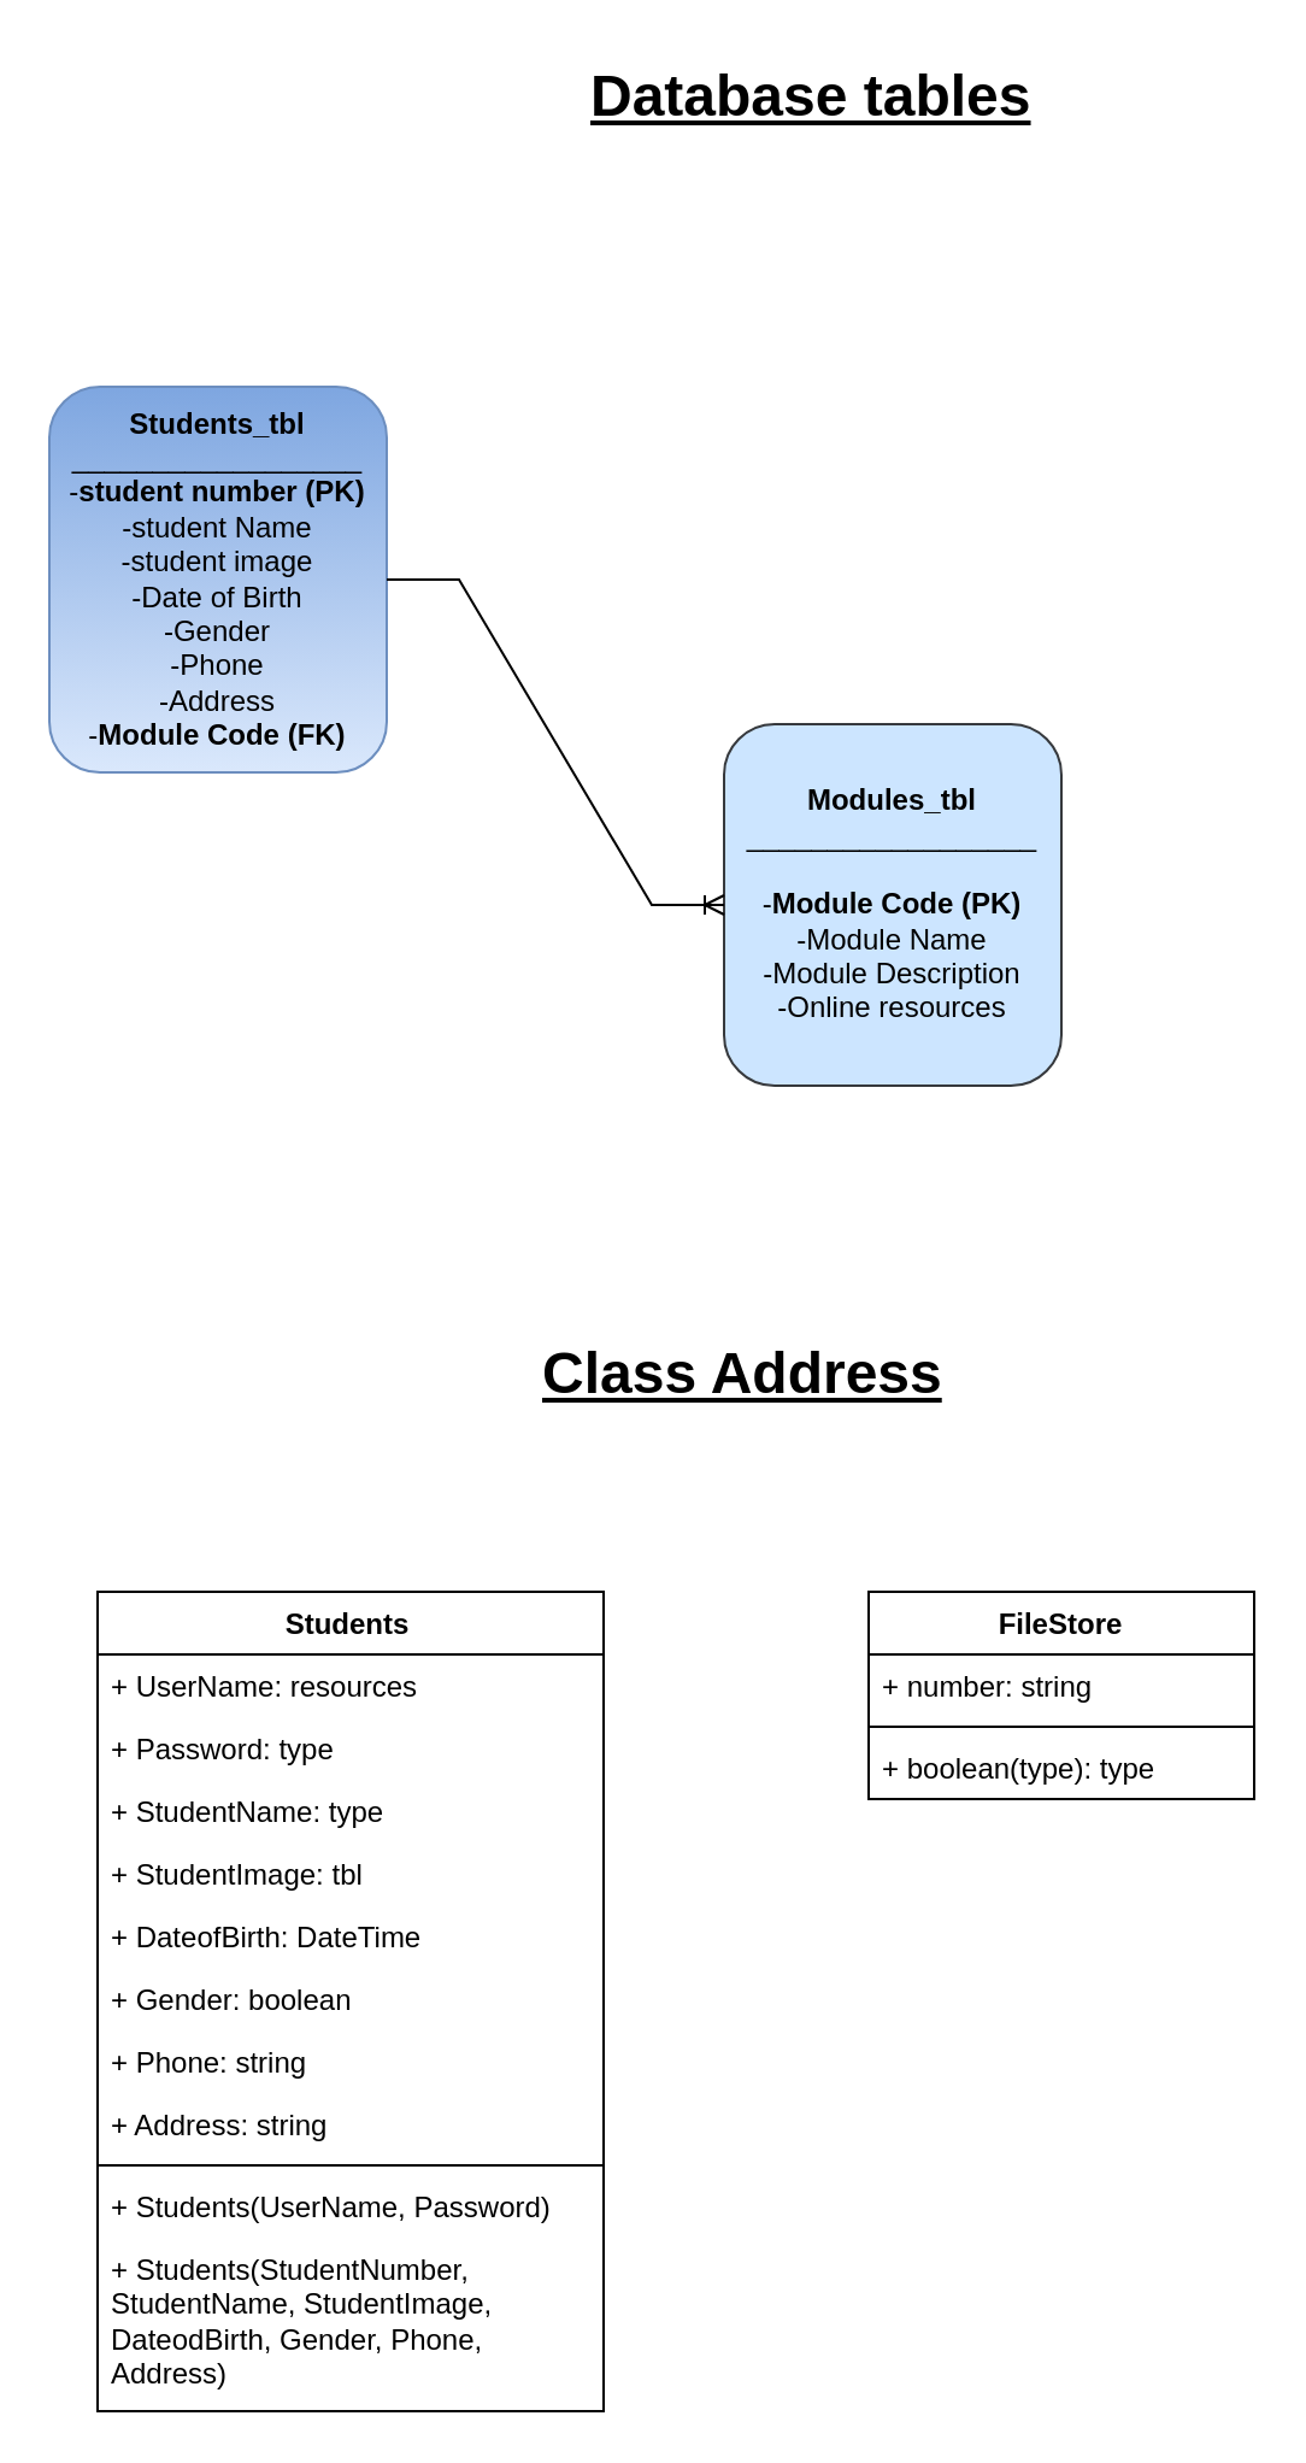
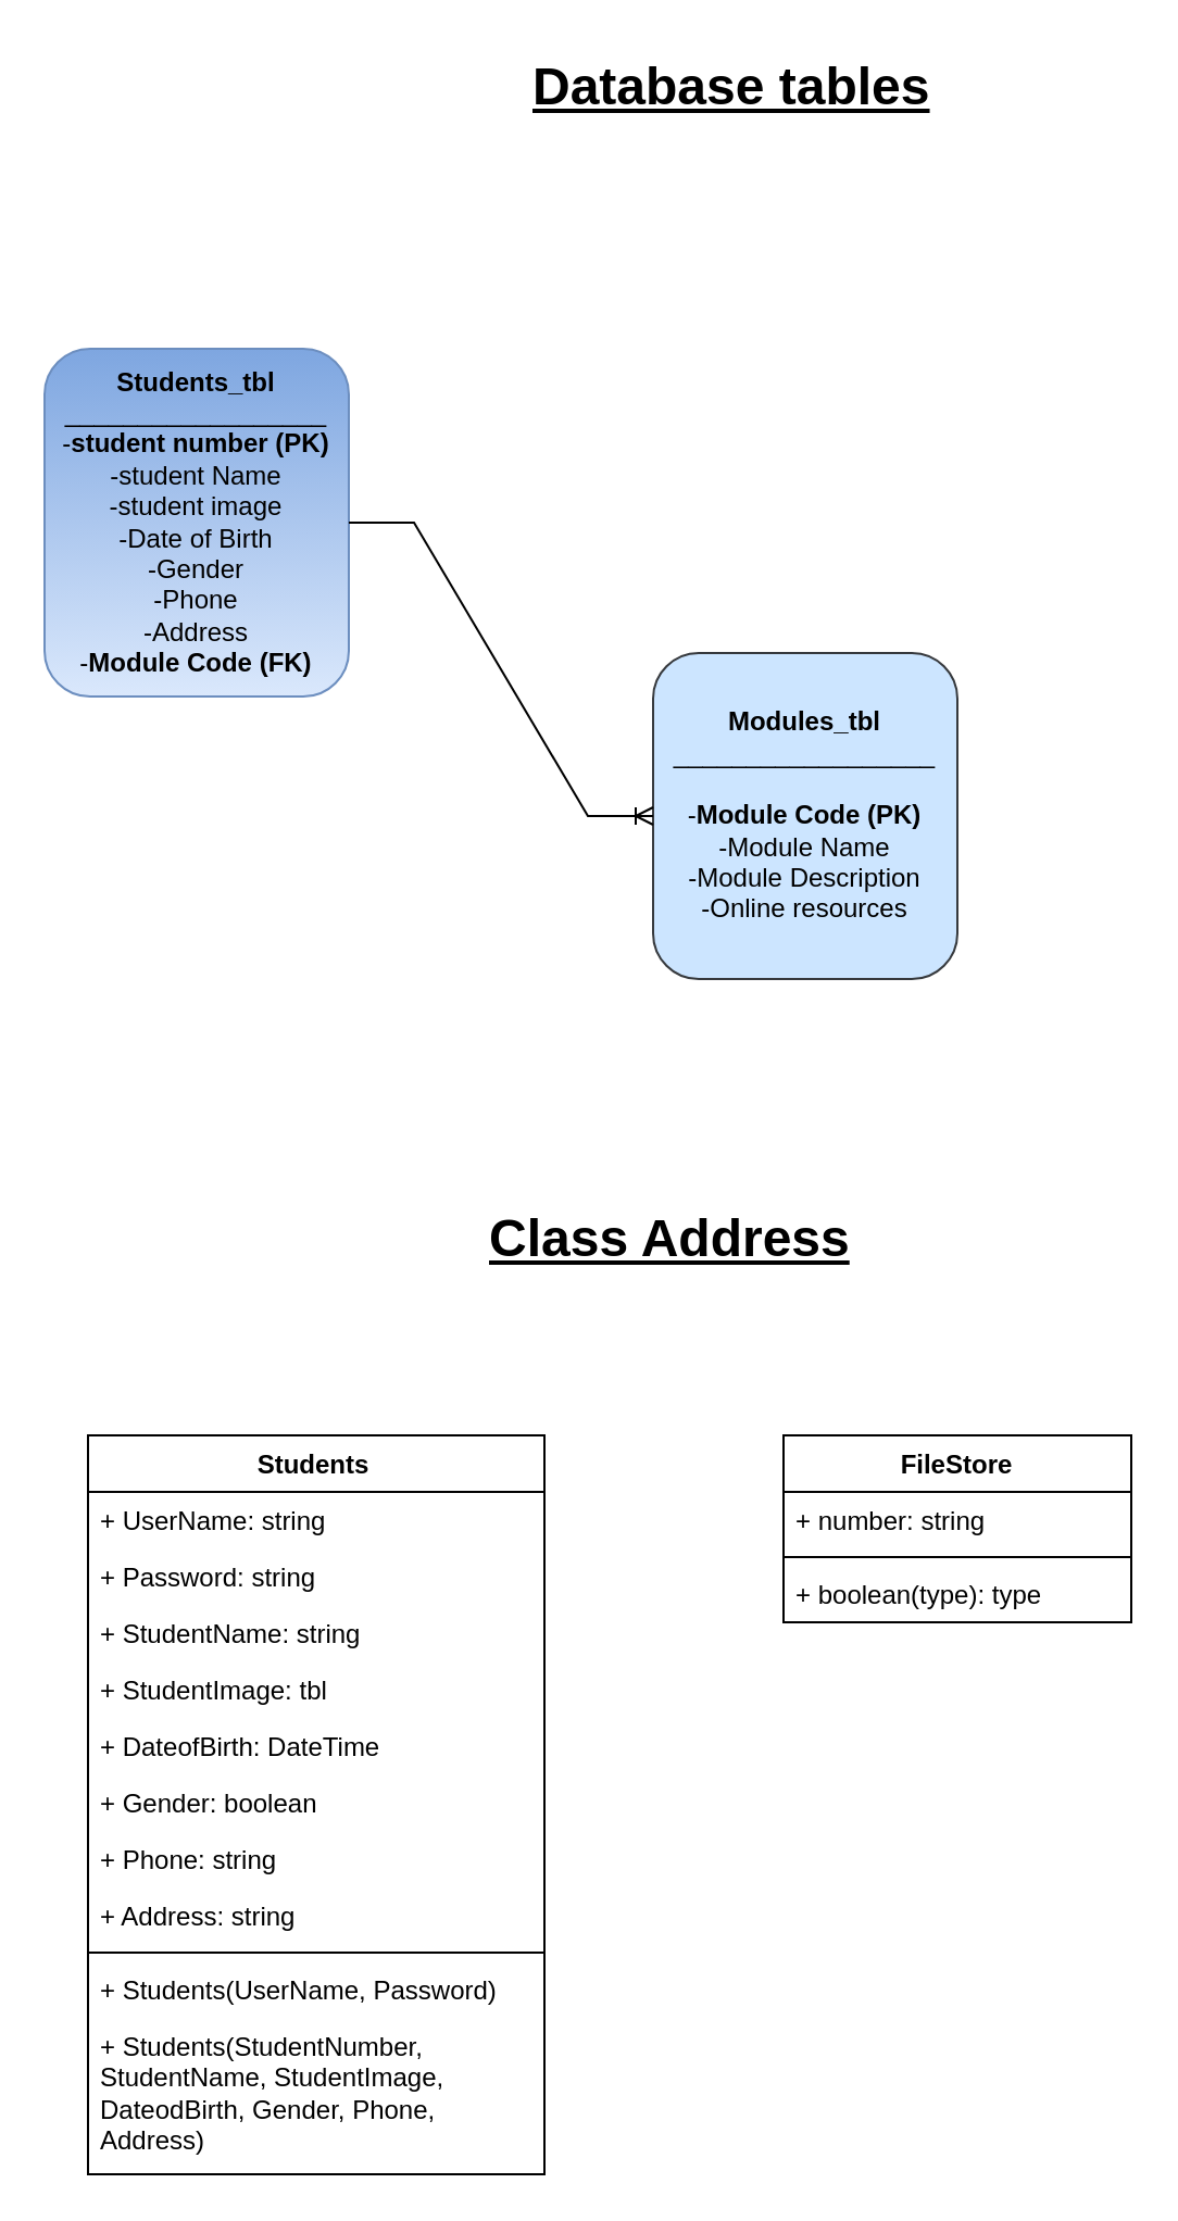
  <mxCell id="0" />
  <mxCell id="1" parent="0" />
  <mxCell id="2" value="&lt;h1&gt;&lt;u&gt;Database tables&lt;/u&gt;&lt;/h1&gt;" style="text;html=1;strokeColor=none;fillColor=none;spacing=5;spacingTop=-20;whiteSpace=wrap;overflow=hidden;rounded=0;" parent="1" vertex="1"><mxGeometry x="240" y="20" width="250" height="120" as="geometry" /></mxCell>
  <mxCell id="3" value="&lt;b&gt;Students_tbl&lt;/b&gt;&lt;br&gt;__________________&lt;br&gt;-&lt;b&gt;student number (PK)&lt;/b&gt;&lt;br&gt;-student Name&lt;br&gt;-student image&lt;br&gt;-Date of Birth&lt;br&gt;-Gender&lt;br&gt;-Phone&lt;br&gt;-Address&lt;br&gt;-&lt;b&gt;Module Code (FK)&lt;/b&gt;" style="rounded=1;whiteSpace=wrap;html=1;fillColor=#dae8fc;gradientColor=#7ea6e0;strokeColor=#6c8ebf;gradientDirection=north;" parent="1" vertex="1"><mxGeometry x="20" y="160" width="140" height="160" as="geometry" /></mxCell>
  <mxCell id="4" value="&lt;b&gt;Modules_tbl&lt;/b&gt;&lt;br&gt;__________________&lt;br&gt;&lt;br&gt;-&lt;b&gt;Module Code (PK)&lt;/b&gt;&lt;br&gt;-Module Name&lt;br&gt;-Module Description&lt;br&gt;-Online resources" style="rounded=1;whiteSpace=wrap;html=1;fillColor=#cce5ff;strokeColor=#36393d;" parent="1" vertex="1"><mxGeometry x="300" y="300" width="140" height="150" as="geometry" /></mxCell>
  <mxCell id="5" value="" style="edgeStyle=entityRelationEdgeStyle;fontSize=12;html=1;endArrow=ERoneToMany;rounded=0;entryX=0;entryY=0.5;entryDx=0;entryDy=0;exitX=1;exitY=0.5;exitDx=0;exitDy=0;" parent="1" source="3" target="4" edge="1"><mxGeometry width="100" height="100" relative="1" as="geometry"><mxPoint x="160" y="260" as="sourcePoint" /><mxPoint x="260" y="160" as="targetPoint" /></mxGeometry></mxCell>
  <mxCell id="6" value="&lt;h1&gt;&lt;u&gt;Class Address&lt;/u&gt;&lt;/h1&gt;" style="text;html=1;strokeColor=none;fillColor=none;spacing=5;spacingTop=-20;whiteSpace=wrap;overflow=hidden;rounded=0;" vertex="1" parent="1"><mxGeometry x="220" y="550" width="250" height="120" as="geometry" /></mxCell>
  <mxCell id="7" value="Students&lt;span style=&quot;white-space: pre;&quot;&gt;&#09;&lt;/span&gt;" style="swimlane;fontStyle=1;align=center;verticalAlign=top;childLayout=stackLayout;horizontal=1;startSize=26;horizontalStack=0;resizeParent=1;resizeParentMax=0;resizeLast=0;collapsible=1;marginBottom=0;whiteSpace=wrap;html=1;" vertex="1" parent="1"><mxGeometry x="40" y="660" width="210" height="340" as="geometry" /></mxCell>
- <mxCell id="8" value="+ UserName: resources" style="text;strokeColor=none;fillColor=none;align=left;verticalAlign=top;spacingLeft=4;spacingRight=4;overflow=hidden;rotatable=0;points=[[0,0.5],[1,0.5]];portConstraint=eastwest;whiteSpace=wrap;html=1;" vertex="1" parent="7"><mxGeometry y="26" width="210" height="26" as="geometry" /></mxCell>
- <mxCell id="9" value="+ Password: type" style="text;strokeColor=none;fillColor=none;align=left;verticalAlign=top;spacingLeft=4;spacingRight=4;overflow=hidden;rotatable=0;points=[[0,0.5],[1,0.5]];portConstraint=eastwest;whiteSpace=wrap;html=1;" vertex="1" parent="7"><mxGeometry y="52" width="210" height="26" as="geometry" /></mxCell>
- <mxCell id="10" value="+ StudentName: type" style="text;strokeColor=none;fillColor=none;align=left;verticalAlign=top;spacingLeft=4;spacingRight=4;overflow=hidden;rotatable=0;points=[[0,0.5],[1,0.5]];portConstraint=eastwest;whiteSpace=wrap;html=1;" vertex="1" parent="7"><mxGeometry y="78" width="210" height="26" as="geometry" /></mxCell>
+ <mxCell id="8" value="+ UserName: string" style="text;strokeColor=none;fillColor=none;align=left;verticalAlign=top;spacingLeft=4;spacingRight=4;overflow=hidden;rotatable=0;points=[[0,0.5],[1,0.5]];portConstraint=eastwest;whiteSpace=wrap;html=1;" vertex="1" parent="7"><mxGeometry y="26" width="210" height="26" as="geometry" /></mxCell>
+ <mxCell id="9" value="+ Password: string" style="text;strokeColor=none;fillColor=none;align=left;verticalAlign=top;spacingLeft=4;spacingRight=4;overflow=hidden;rotatable=0;points=[[0,0.5],[1,0.5]];portConstraint=eastwest;whiteSpace=wrap;html=1;" vertex="1" parent="7"><mxGeometry y="52" width="210" height="26" as="geometry" /></mxCell>
+ <mxCell id="10" value="+ StudentName: string" style="text;strokeColor=none;fillColor=none;align=left;verticalAlign=top;spacingLeft=4;spacingRight=4;overflow=hidden;rotatable=0;points=[[0,0.5],[1,0.5]];portConstraint=eastwest;whiteSpace=wrap;html=1;" vertex="1" parent="7"><mxGeometry y="78" width="210" height="26" as="geometry" /></mxCell>
  <mxCell id="11" value="+ StudentImage: tbl" style="text;strokeColor=none;fillColor=none;align=left;verticalAlign=top;spacingLeft=4;spacingRight=4;overflow=hidden;rotatable=0;points=[[0,0.5],[1,0.5]];portConstraint=eastwest;whiteSpace=wrap;html=1;" vertex="1" parent="7"><mxGeometry y="104" width="210" height="26" as="geometry" /></mxCell>
  <mxCell id="12" value="+ DateofBirth: DateTime" style="text;strokeColor=none;fillColor=none;align=left;verticalAlign=top;spacingLeft=4;spacingRight=4;overflow=hidden;rotatable=0;points=[[0,0.5],[1,0.5]];portConstraint=eastwest;whiteSpace=wrap;html=1;" vertex="1" parent="7"><mxGeometry y="130" width="210" height="26" as="geometry" /></mxCell>
  <mxCell id="13" value="+ Gender: boolean" style="text;strokeColor=none;fillColor=none;align=left;verticalAlign=top;spacingLeft=4;spacingRight=4;overflow=hidden;rotatable=0;points=[[0,0.5],[1,0.5]];portConstraint=eastwest;whiteSpace=wrap;html=1;" vertex="1" parent="7"><mxGeometry y="156" width="210" height="26" as="geometry" /></mxCell>
  <mxCell id="14" value="+ Phone: string" style="text;strokeColor=none;fillColor=none;align=left;verticalAlign=top;spacingLeft=4;spacingRight=4;overflow=hidden;rotatable=0;points=[[0,0.5],[1,0.5]];portConstraint=eastwest;whiteSpace=wrap;html=1;" vertex="1" parent="7"><mxGeometry y="182" width="210" height="26" as="geometry" /></mxCell>
  <mxCell id="15" value="+ Address: string" style="text;strokeColor=none;fillColor=none;align=left;verticalAlign=top;spacingLeft=4;spacingRight=4;overflow=hidden;rotatable=0;points=[[0,0.5],[1,0.5]];portConstraint=eastwest;whiteSpace=wrap;html=1;" vertex="1" parent="7"><mxGeometry y="208" width="210" height="26" as="geometry" /></mxCell>
  <mxCell id="16" value="" style="line;strokeWidth=1;fillColor=none;align=left;verticalAlign=middle;spacingTop=-1;spacingLeft=3;spacingRight=3;rotatable=0;labelPosition=right;points=[];portConstraint=eastwest;strokeColor=inherit;" vertex="1" parent="7"><mxGeometry y="234" width="210" height="8" as="geometry" /></mxCell>
  <mxCell id="17" value="+ Students(UserName, Password)" style="text;strokeColor=none;fillColor=none;align=left;verticalAlign=top;spacingLeft=4;spacingRight=4;overflow=hidden;rotatable=0;points=[[0,0.5],[1,0.5]];portConstraint=eastwest;whiteSpace=wrap;html=1;" vertex="1" parent="7"><mxGeometry y="242" width="210" height="26" as="geometry" /></mxCell>
  <mxCell id="18" value="+ Students(StudentNumber, StudentName, StudentImage, DateodBirth, Gender, Phone, Address)" style="text;strokeColor=none;fillColor=none;align=left;verticalAlign=top;spacingLeft=4;spacingRight=4;overflow=hidden;rotatable=0;points=[[0,0.5],[1,0.5]];portConstraint=eastwest;whiteSpace=wrap;html=1;" vertex="1" parent="7"><mxGeometry y="268" width="210" height="72" as="geometry" /></mxCell>
  <mxCell id="19" value="FileStore" style="swimlane;fontStyle=1;align=center;verticalAlign=top;childLayout=stackLayout;horizontal=1;startSize=26;horizontalStack=0;resizeParent=1;resizeParentMax=0;resizeLast=0;collapsible=1;marginBottom=0;whiteSpace=wrap;html=1;" vertex="1" parent="1"><mxGeometry x="360" y="660" width="160" height="86" as="geometry" /></mxCell>
  <mxCell id="20" value="+ number: string" style="text;strokeColor=none;fillColor=none;align=left;verticalAlign=top;spacingLeft=4;spacingRight=4;overflow=hidden;rotatable=0;points=[[0,0.5],[1,0.5]];portConstraint=eastwest;whiteSpace=wrap;html=1;" vertex="1" parent="19"><mxGeometry y="26" width="160" height="26" as="geometry" /></mxCell>
  <mxCell id="21" value="" style="line;strokeWidth=1;fillColor=none;align=left;verticalAlign=middle;spacingTop=-1;spacingLeft=3;spacingRight=3;rotatable=0;labelPosition=right;points=[];portConstraint=eastwest;strokeColor=inherit;" vertex="1" parent="19"><mxGeometry y="52" width="160" height="8" as="geometry" /></mxCell>
  <mxCell id="22" value="+ boolean(type): type" style="text;strokeColor=none;fillColor=none;align=left;verticalAlign=top;spacingLeft=4;spacingRight=4;overflow=hidden;rotatable=0;points=[[0,0.5],[1,0.5]];portConstraint=eastwest;whiteSpace=wrap;html=1;" vertex="1" parent="19"><mxGeometry y="60" width="160" height="26" as="geometry" /></mxCell>
